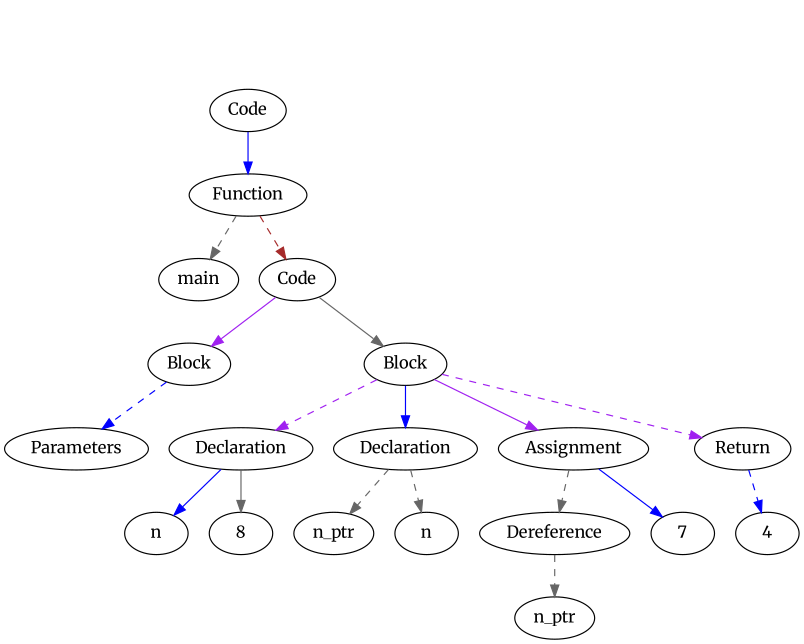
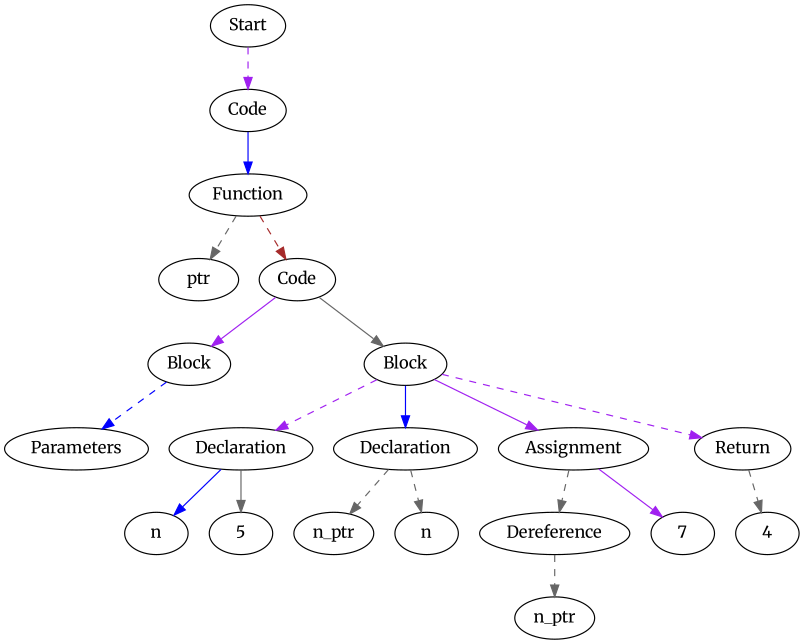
  digraph {
    fontname=Merriweather
    node [fontname=Merriweather]
    edge [color=gray40 fontname=Merriweather style=dashed]
+   n1 [label=Start]
    n2 [label=Code]
    n3 [label=Function]
-   n4 [label=main]
+   n4 [label=ptr]
    n5 [label=Code]
    n6 [label=Block]
    n7 [label=Block]
    n8 [label=Parameters]
    n9 [label=Declaration]
    n10 [label=Declaration]
    n11 [label=Assignment]
    n12 [label=Return]
    n13 [label=n]
-   n14 [label=8]
+   n14 [label=5]
    n15 [label=n_ptr]
    n16 [label=n]
    n17 [label=Dereference]
    n18 [label=7]
    n19 [label=4]
    n20 [label=n_ptr]
+   n1 -> n2 [color=purple]
    n2 -> n3 [color=blue style=solid]
    n3 -> n4
    n3 -> n5 [color=brown]
    n5 -> n6 [color=purple style=solid]
    n5 -> n7 [style=solid]
    n6 -> n8 [color=blue]
    n7 -> n9 [color=purple]
    n7 -> n10 [color=blue style=solid]
    n7 -> n11 [color=purple style=solid]
    n7 -> n12 [color=purple]
    n9 -> n13 [color=blue style=solid]
    n9 -> n14 [style=solid]
    n10 -> n15
    n10 -> n16
    n11 -> n17
-   n11 -> n18 [color=blue style=solid]
-   n12 -> n19 [color=blue]
+   n11 -> n18 [color=purple style=solid]
+   n12 -> n19
    n17 -> n20
  }
